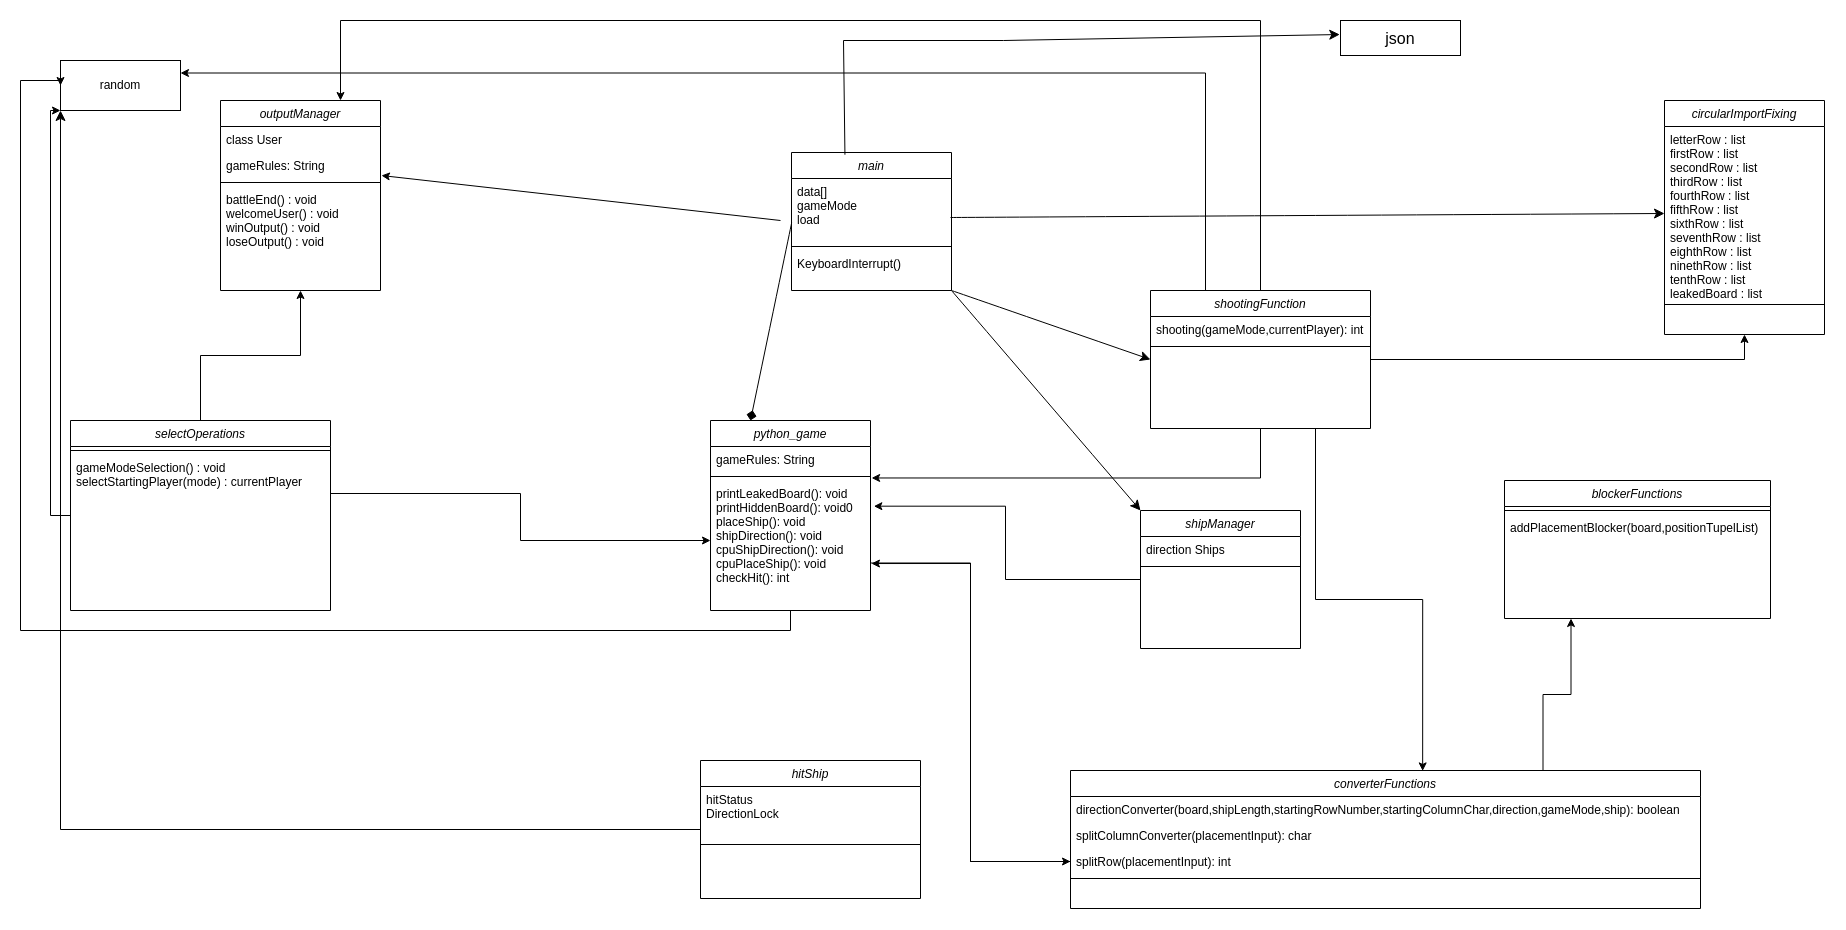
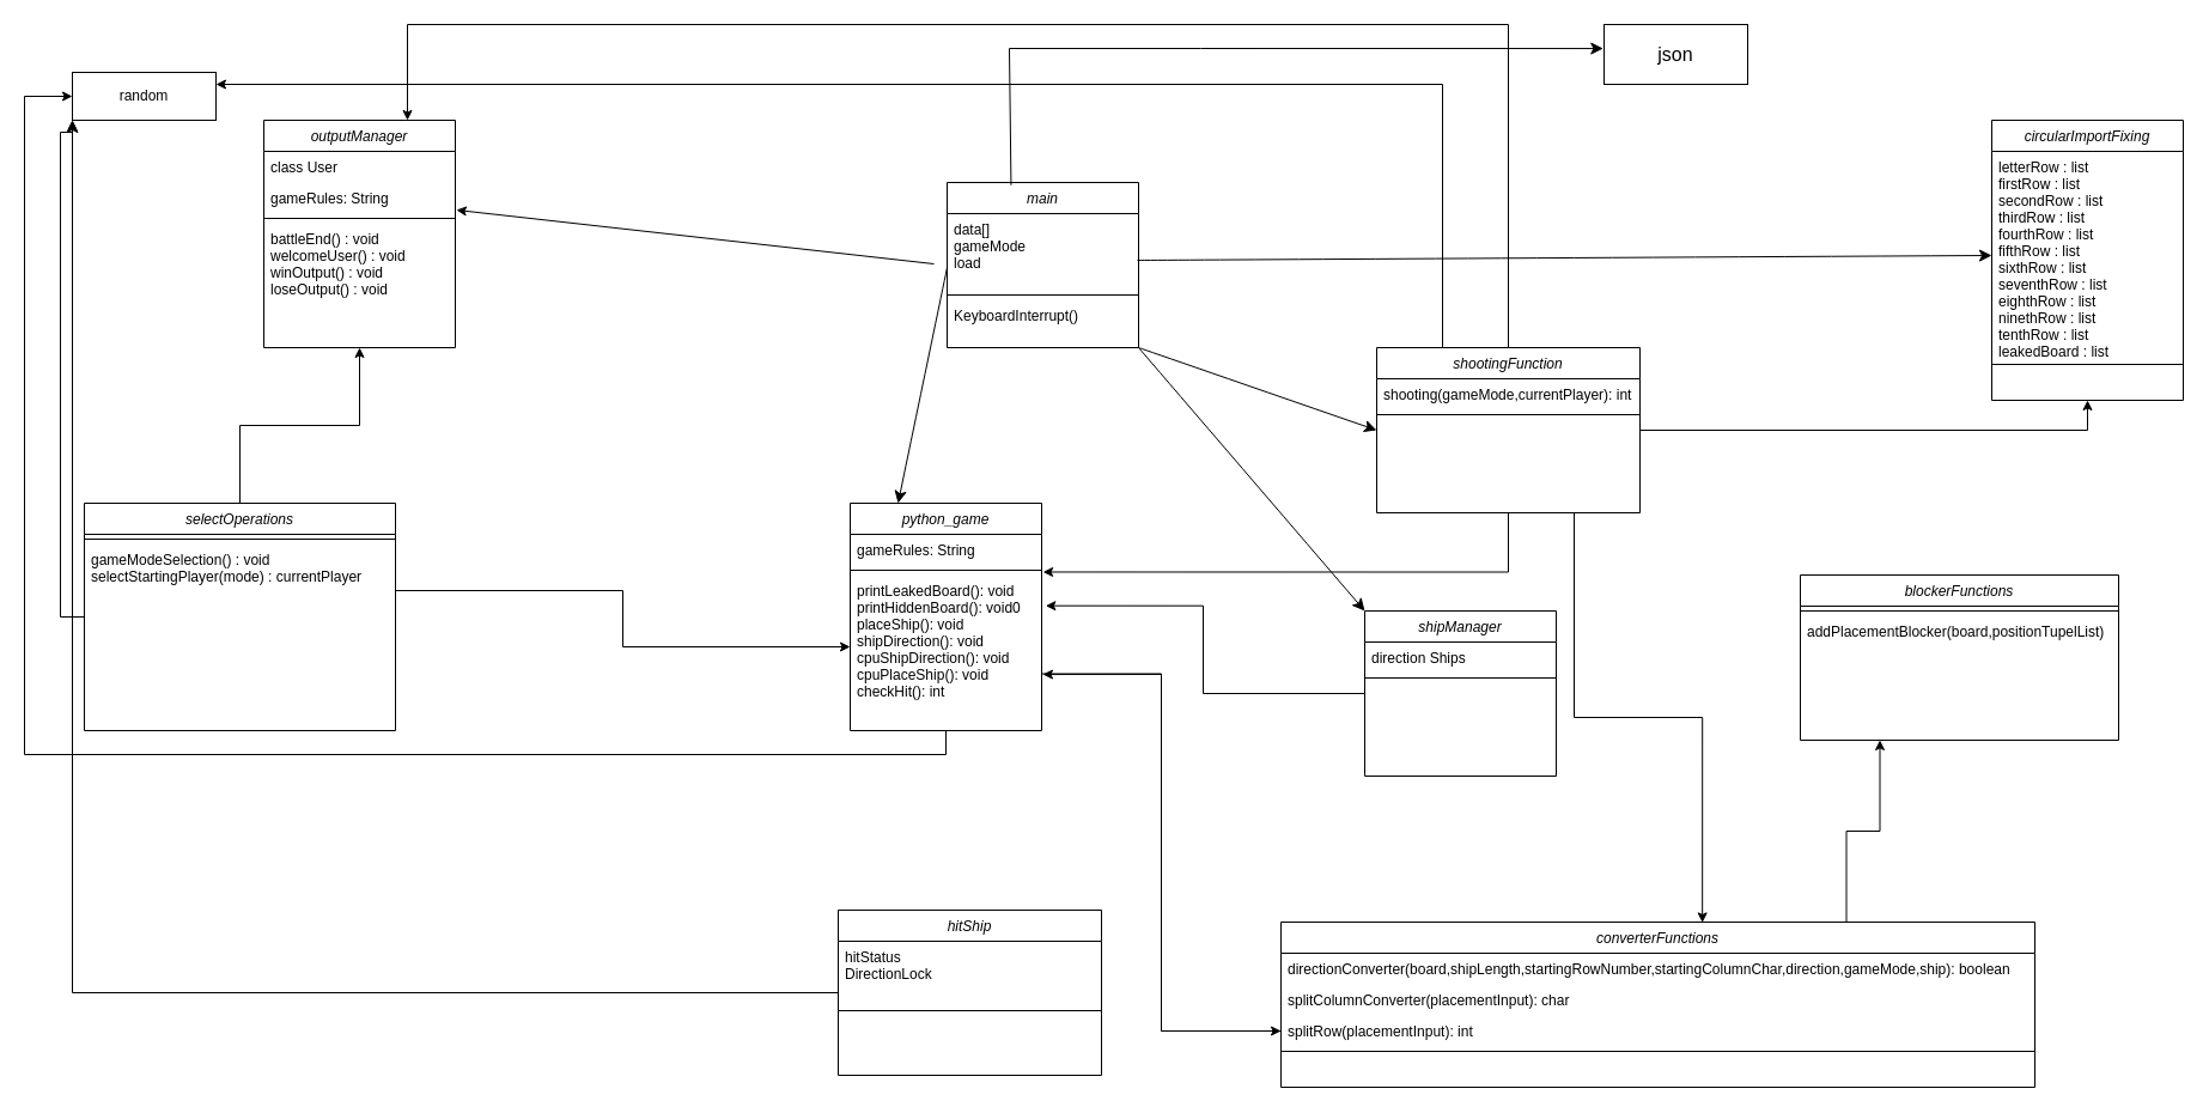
  <mxCell id="0" />
  <mxCell id="1" parent="0" />
  <mxCell id="2" value="main" style="swimlane;fontStyle=2;align=center;verticalAlign=top;childLayout=stackLayout;horizontal=1;startSize=26;horizontalStack=0;resizeParent=1;resizeLast=0;collapsible=1;marginBottom=0;rounded=0;shadow=0;strokeWidth=1;" parent="1" vertex="1"><mxGeometry x="791" y="152" width="160" height="138" as="geometry"><mxRectangle x="230" y="140" width="160" height="26" as="alternateBounds" /></mxGeometry></mxCell>
  <mxCell id="3" value="data[]&#10;gameMode&#10;load" style="text;align=left;verticalAlign=top;spacingLeft=4;spacingRight=4;overflow=hidden;rotatable=0;points=[[0,0.5],[1,0.5]];portConstraint=eastwest;" parent="2" vertex="1"><mxGeometry y="26" width="160" height="64" as="geometry" /></mxCell>
  <mxCell id="4" value="" style="line;html=1;strokeWidth=1;align=left;verticalAlign=middle;spacingTop=-1;spacingLeft=3;spacingRight=3;rotatable=0;labelPosition=right;points=[];portConstraint=eastwest;" parent="2" vertex="1"><mxGeometry y="90" width="160" height="8" as="geometry" /></mxCell>
  <mxCell id="5" value="KeyboardInterrupt()" style="text;align=left;verticalAlign=top;spacingLeft=4;spacingRight=4;overflow=hidden;rotatable=0;points=[[0,0.5],[1,0.5]];portConstraint=eastwest;" parent="2" vertex="1"><mxGeometry y="98" width="160" height="22" as="geometry" /></mxCell>
  <mxCell id="6" value="" style="endArrow=classic;html=1;rounded=0;entryX=1.006;entryY=0.885;entryDx=0;entryDy=0;entryPerimeter=0;" parent="1" target="9" edge="1"><mxGeometry width="50" height="50" relative="1" as="geometry"><mxPoint x="780" y="220" as="sourcePoint" /><mxPoint x="180" y="225" as="targetPoint" /></mxGeometry></mxCell>
  <mxCell id="7" value="outputManager" style="swimlane;fontStyle=2;align=center;verticalAlign=top;childLayout=stackLayout;horizontal=1;startSize=26;horizontalStack=0;resizeParent=1;resizeLast=0;collapsible=1;marginBottom=0;rounded=0;shadow=0;strokeWidth=1;" parent="1" vertex="1"><mxGeometry x="220" y="100" width="160" height="190" as="geometry"><mxRectangle x="230" y="140" width="160" height="26" as="alternateBounds" /></mxGeometry></mxCell>
  <mxCell id="8" value="class User" style="text;align=left;verticalAlign=top;spacingLeft=4;spacingRight=4;overflow=hidden;rotatable=0;points=[[0,0.5],[1,0.5]];portConstraint=eastwest;" parent="7" vertex="1"><mxGeometry y="26" width="160" height="26" as="geometry" /></mxCell>
  <mxCell id="9" value="gameRules: String" style="text;align=left;verticalAlign=top;spacingLeft=4;spacingRight=4;overflow=hidden;rotatable=0;points=[[0,0.5],[1,0.5]];portConstraint=eastwest;rounded=0;shadow=0;html=0;" parent="7" vertex="1"><mxGeometry y="52" width="160" height="26" as="geometry" /></mxCell>
  <mxCell id="10" value="" style="line;html=1;strokeWidth=1;align=left;verticalAlign=middle;spacingTop=-1;spacingLeft=3;spacingRight=3;rotatable=0;labelPosition=right;points=[];portConstraint=eastwest;" parent="7" vertex="1"><mxGeometry y="78" width="160" height="8" as="geometry" /></mxCell>
  <mxCell id="11" value="battleEnd() : void&#10;welcomeUser() : void&#10;winOutput() : void&#10;loseOutput() : void" style="text;align=left;verticalAlign=top;spacingLeft=4;spacingRight=4;overflow=hidden;rotatable=0;points=[[0,0.5],[1,0.5]];portConstraint=eastwest;" parent="7" vertex="1"><mxGeometry y="86" width="160" height="78" as="geometry" /></mxCell>
  <mxCell id="12" style="edgeStyle=orthogonalEdgeStyle;rounded=0;orthogonalLoop=1;jettySize=auto;html=1;entryX=0.5;entryY=1;entryDx=0;entryDy=0;" parent="1" source="14" target="7" edge="1"><mxGeometry relative="1" as="geometry"><mxPoint x="90" y="340" as="targetPoint" /></mxGeometry></mxCell>
  <mxCell id="13" style="edgeStyle=orthogonalEdgeStyle;rounded=0;orthogonalLoop=1;jettySize=auto;html=1;entryX=0;entryY=1;entryDx=0;entryDy=0;" parent="1" source="14" edge="1" target="23"><mxGeometry relative="1" as="geometry"><mxPoint x="37" y="90" as="targetPoint" /><Array as="points"><mxPoint x="50" y="515" /><mxPoint x="50" y="110" /></Array></mxGeometry></mxCell>
  <mxCell id="14" value="selectOperations" style="swimlane;fontStyle=2;align=center;verticalAlign=top;childLayout=stackLayout;horizontal=1;startSize=26;horizontalStack=0;resizeParent=1;resizeLast=0;collapsible=1;marginBottom=0;rounded=0;shadow=0;strokeWidth=1;" parent="1" vertex="1"><mxGeometry x="70" y="420" width="260" height="190" as="geometry"><mxRectangle x="230" y="140" width="160" height="26" as="alternateBounds" /></mxGeometry></mxCell>
  <mxCell id="15" value="" style="line;html=1;strokeWidth=1;align=left;verticalAlign=middle;spacingTop=-1;spacingLeft=3;spacingRight=3;rotatable=0;labelPosition=right;points=[];portConstraint=eastwest;" parent="14" vertex="1"><mxGeometry y="26" width="260" height="8" as="geometry" /></mxCell>
  <mxCell id="16" value="gameModeSelection() : void&#10;selectStartingPlayer(mode) : currentPlayer" style="text;align=left;verticalAlign=top;spacingLeft=4;spacingRight=4;overflow=hidden;rotatable=0;points=[[0,0.5],[1,0.5]];portConstraint=eastwest;" parent="14" vertex="1"><mxGeometry y="34" width="260" height="78" as="geometry" /></mxCell>
  <mxCell id="17" style="edgeStyle=orthogonalEdgeStyle;rounded=0;orthogonalLoop=1;jettySize=auto;html=1;exitX=1;exitY=0.75;exitDx=0;exitDy=0;entryX=0;entryY=0.5;entryDx=0;entryDy=0;" parent="1" source="18" target="33" edge="1"><mxGeometry relative="1" as="geometry" /></mxCell>
  <mxCell id="18" value="python_game" style="swimlane;fontStyle=2;align=center;verticalAlign=top;childLayout=stackLayout;horizontal=1;startSize=26;horizontalStack=0;resizeParent=1;resizeLast=0;collapsible=1;marginBottom=0;rounded=0;shadow=0;strokeWidth=1;" parent="1" vertex="1"><mxGeometry x="710" y="420" width="160" height="190" as="geometry"><mxRectangle x="230" y="140" width="160" height="26" as="alternateBounds" /></mxGeometry></mxCell>
  <mxCell id="19" value="gameRules: String" style="text;align=left;verticalAlign=top;spacingLeft=4;spacingRight=4;overflow=hidden;rotatable=0;points=[[0,0.5],[1,0.5]];portConstraint=eastwest;rounded=0;shadow=0;html=0;" parent="18" vertex="1"><mxGeometry y="26" width="160" height="26" as="geometry" /></mxCell>
  <mxCell id="20" value="" style="line;html=1;strokeWidth=1;align=left;verticalAlign=middle;spacingTop=-1;spacingLeft=3;spacingRight=3;rotatable=0;labelPosition=right;points=[];portConstraint=eastwest;" parent="18" vertex="1"><mxGeometry y="52" width="160" height="8" as="geometry" /></mxCell>
  <mxCell id="21" value="printLeakedBoard(): void&#10;printHiddenBoard(): void0&#10;placeShip(): void&#10;shipDirection(): void&#10;cpuShipDirection(): void&#10;cpuPlaceShip(): void&#10;checkHit(): int" style="text;align=left;verticalAlign=top;spacingLeft=4;spacingRight=4;overflow=hidden;rotatable=0;points=[[0,0.5],[1,0.5]];portConstraint=eastwest;" parent="18" vertex="1"><mxGeometry y="60" width="160" height="120" as="geometry" /></mxCell>
  <mxCell id="22" style="edgeStyle=orthogonalEdgeStyle;rounded=0;orthogonalLoop=1;jettySize=auto;html=1;entryX=0;entryY=0.5;entryDx=0;entryDy=0;" parent="1" source="16" target="21" edge="1"><mxGeometry relative="1" as="geometry" /></mxCell>
- <mxCell id="23" value="random" style="rounded=0;whiteSpace=wrap;html=1;" parent="1" vertex="1"><mxGeometry x="60" y="60" width="120" height="50" as="geometry" /></mxCell>
+ <mxCell id="23" value="random" style="rounded=0;whiteSpace=wrap;html=1;" parent="1" vertex="1"><mxGeometry x="60" y="60" width="120" height="40" as="geometry" /></mxCell>
  <mxCell id="24" style="edgeStyle=orthogonalEdgeStyle;rounded=0;orthogonalLoop=1;jettySize=auto;html=1;entryX=0;entryY=0.5;entryDx=0;entryDy=0;" parent="1" target="23" edge="1"><mxGeometry relative="1" as="geometry"><mxPoint x="790" y="610" as="sourcePoint" /><Array as="points"><mxPoint x="790" y="630" /><mxPoint x="20" y="630" /><mxPoint x="20" y="80" /><mxPoint x="60" y="80" /></Array></mxGeometry></mxCell>
  <mxCell id="25" style="edgeStyle=orthogonalEdgeStyle;rounded=0;orthogonalLoop=1;jettySize=auto;html=1;entryX=1.021;entryY=0.214;entryDx=0;entryDy=0;entryPerimeter=0;" parent="1" source="26" target="21" edge="1"><mxGeometry relative="1" as="geometry" /></mxCell>
  <mxCell id="26" value="shipManager" style="swimlane;fontStyle=2;align=center;verticalAlign=top;childLayout=stackLayout;horizontal=1;startSize=26;horizontalStack=0;resizeParent=1;resizeLast=0;collapsible=1;marginBottom=0;rounded=0;shadow=0;strokeWidth=1;" parent="1" vertex="1"><mxGeometry x="1140" y="510" width="160" height="138" as="geometry"><mxRectangle x="230" y="140" width="160" height="26" as="alternateBounds" /></mxGeometry></mxCell>
  <mxCell id="27" value="direction Ships" style="text;align=left;verticalAlign=top;spacingLeft=4;spacingRight=4;overflow=hidden;rotatable=0;points=[[0,0.5],[1,0.5]];portConstraint=eastwest;" parent="26" vertex="1"><mxGeometry y="26" width="160" height="26" as="geometry" /></mxCell>
  <mxCell id="28" value="" style="line;html=1;strokeWidth=1;align=left;verticalAlign=middle;spacingTop=-1;spacingLeft=3;spacingRight=3;rotatable=0;labelPosition=right;points=[];portConstraint=eastwest;" parent="26" vertex="1"><mxGeometry y="52" width="160" height="8" as="geometry" /></mxCell>
  <mxCell id="29" style="edgeStyle=orthogonalEdgeStyle;rounded=0;orthogonalLoop=1;jettySize=auto;html=1;exitX=0.75;exitY=0;exitDx=0;exitDy=0;entryX=0.25;entryY=1;entryDx=0;entryDy=0;" parent="1" source="30" target="35" edge="1"><mxGeometry relative="1" as="geometry" /></mxCell>
  <mxCell id="30" value="converterFunctions" style="swimlane;fontStyle=2;align=center;verticalAlign=top;childLayout=stackLayout;horizontal=1;startSize=26;horizontalStack=0;resizeParent=1;resizeLast=0;collapsible=1;marginBottom=0;rounded=0;shadow=0;strokeWidth=1;" parent="1" vertex="1"><mxGeometry x="1070" y="770" width="630" height="138" as="geometry"><mxRectangle x="230" y="140" width="160" height="26" as="alternateBounds" /></mxGeometry></mxCell>
  <mxCell id="31" value="directionConverter(board,shipLength,startingRowNumber,startingColumnChar,direction,gameMode,ship): boolean" style="text;align=left;verticalAlign=top;spacingLeft=4;spacingRight=4;overflow=hidden;rotatable=0;points=[[0,0.5],[1,0.5]];portConstraint=eastwest;" parent="30" vertex="1"><mxGeometry y="26" width="630" height="26" as="geometry" /></mxCell>
  <mxCell id="32" value="splitColumnConverter(placementInput): char" style="text;align=left;verticalAlign=top;spacingLeft=4;spacingRight=4;overflow=hidden;rotatable=0;points=[[0,0.5],[1,0.5]];portConstraint=eastwest;rounded=0;shadow=0;html=0;" parent="30" vertex="1"><mxGeometry y="52" width="630" height="26" as="geometry" /></mxCell>
  <mxCell id="33" value="splitRow(placementInput): int" style="text;align=left;verticalAlign=top;spacingLeft=4;spacingRight=4;overflow=hidden;rotatable=0;points=[[0,0.5],[1,0.5]];portConstraint=eastwest;rounded=0;shadow=0;html=0;" parent="30" vertex="1"><mxGeometry y="78" width="630" height="26" as="geometry" /></mxCell>
  <mxCell id="34" value="" style="line;html=1;strokeWidth=1;align=left;verticalAlign=middle;spacingTop=-1;spacingLeft=3;spacingRight=3;rotatable=0;labelPosition=right;points=[];portConstraint=eastwest;" parent="30" vertex="1"><mxGeometry y="104" width="630" height="8" as="geometry" /></mxCell>
  <mxCell id="35" value="blockerFunctions" style="swimlane;fontStyle=2;align=center;verticalAlign=top;childLayout=stackLayout;horizontal=1;startSize=26;horizontalStack=0;resizeParent=1;resizeLast=0;collapsible=1;marginBottom=0;rounded=0;shadow=0;strokeWidth=1;" parent="1" vertex="1"><mxGeometry x="1504" y="480" width="266" height="138" as="geometry"><mxRectangle x="230" y="140" width="160" height="26" as="alternateBounds" /></mxGeometry></mxCell>
  <mxCell id="36" value="" style="line;html=1;strokeWidth=1;align=left;verticalAlign=middle;spacingTop=-1;spacingLeft=3;spacingRight=3;rotatable=0;labelPosition=right;points=[];portConstraint=eastwest;" parent="35" vertex="1"><mxGeometry y="26" width="266" height="8" as="geometry" /></mxCell>
  <mxCell id="37" value="addPlacementBlocker(board,positionTupelList)" style="text;align=left;verticalAlign=top;spacingLeft=4;spacingRight=4;overflow=hidden;rotatable=0;points=[[0,0.5],[1,0.5]];portConstraint=eastwest;" parent="35" vertex="1"><mxGeometry y="34" width="266" height="26" as="geometry" /></mxCell>
  <mxCell id="38" style="edgeStyle=orthogonalEdgeStyle;rounded=0;orthogonalLoop=1;jettySize=auto;html=1;entryX=1.006;entryY=0.692;entryDx=0;entryDy=0;entryPerimeter=0;" parent="1" source="33" target="21" edge="1"><mxGeometry relative="1" as="geometry" /></mxCell>
  <mxCell id="39" value="circularImportFixing" style="swimlane;fontStyle=2;align=center;verticalAlign=top;childLayout=stackLayout;horizontal=1;startSize=26;horizontalStack=0;resizeParent=1;resizeLast=0;collapsible=1;marginBottom=0;rounded=0;shadow=0;strokeWidth=1;" parent="1" vertex="1"><mxGeometry x="1664" y="100" width="160" height="234" as="geometry"><mxRectangle x="230" y="140" width="160" height="26" as="alternateBounds" /></mxGeometry></mxCell>
  <mxCell id="40" value="letterRow : list&#10;firstRow : list&#10;secondRow : list&#10;thirdRow : list&#10;fourthRow : list&#10;fifthRow : list&#10;sixthRow : list&#10;seventhRow : list&#10;eighthRow : list&#10;ninethRow : list&#10;tenthRow : list&#10;leakedBoard : list" style="text;align=left;verticalAlign=top;spacingLeft=4;spacingRight=4;overflow=hidden;rotatable=0;points=[[0,0.5],[1,0.5]];portConstraint=eastwest;" parent="39" vertex="1"><mxGeometry y="26" width="160" height="174" as="geometry" /></mxCell>
  <mxCell id="41" value="" style="line;html=1;strokeWidth=1;align=left;verticalAlign=middle;spacingTop=-1;spacingLeft=3;spacingRight=3;rotatable=0;labelPosition=right;points=[];portConstraint=eastwest;" parent="39" vertex="1"><mxGeometry y="200" width="160" height="8" as="geometry" /></mxCell>
  <mxCell id="42" style="edgeStyle=orthogonalEdgeStyle;rounded=0;orthogonalLoop=1;jettySize=auto;html=1;exitX=1;exitY=0.5;exitDx=0;exitDy=0;entryX=0.5;entryY=1;entryDx=0;entryDy=0;" parent="1" source="47" target="39" edge="1"><mxGeometry relative="1" as="geometry" /></mxCell>
  <mxCell id="43" style="edgeStyle=orthogonalEdgeStyle;rounded=0;orthogonalLoop=1;jettySize=auto;html=1;exitX=0.75;exitY=1;exitDx=0;exitDy=0;entryX=0.559;entryY=0.003;entryDx=0;entryDy=0;entryPerimeter=0;" parent="1" source="47" target="30" edge="1"><mxGeometry relative="1" as="geometry" /></mxCell>
  <mxCell id="44" style="edgeStyle=orthogonalEdgeStyle;rounded=0;orthogonalLoop=1;jettySize=auto;html=1;entryX=1.007;entryY=-0.021;entryDx=0;entryDy=0;entryPerimeter=0;" parent="1" source="47" target="21" edge="1"><mxGeometry relative="1" as="geometry" /></mxCell>
  <mxCell id="45" style="edgeStyle=orthogonalEdgeStyle;rounded=0;orthogonalLoop=1;jettySize=auto;html=1;" parent="1" source="47" edge="1"><mxGeometry relative="1" as="geometry"><mxPoint x="340" y="100" as="targetPoint" /><Array as="points"><mxPoint x="1260" y="20" /><mxPoint x="340" y="20" /></Array></mxGeometry></mxCell>
  <mxCell id="46" style="edgeStyle=orthogonalEdgeStyle;rounded=0;orthogonalLoop=1;jettySize=auto;html=1;exitX=0.25;exitY=0;exitDx=0;exitDy=0;entryX=1;entryY=0.25;entryDx=0;entryDy=0;" parent="1" source="47" target="23" edge="1"><mxGeometry relative="1" as="geometry" /></mxCell>
  <mxCell id="47" value="shootingFunction" style="swimlane;fontStyle=2;align=center;verticalAlign=top;childLayout=stackLayout;horizontal=1;startSize=26;horizontalStack=0;resizeParent=1;resizeLast=0;collapsible=1;marginBottom=0;rounded=0;shadow=0;strokeWidth=1;" parent="1" vertex="1"><mxGeometry x="1150" y="290" width="220" height="138" as="geometry"><mxRectangle x="230" y="140" width="160" height="26" as="alternateBounds" /></mxGeometry></mxCell>
  <mxCell id="48" value="shooting(gameMode,currentPlayer): int" style="text;align=left;verticalAlign=top;spacingLeft=4;spacingRight=4;overflow=hidden;rotatable=0;points=[[0,0.5],[1,0.5]];portConstraint=eastwest;" parent="47" vertex="1"><mxGeometry y="26" width="220" height="26" as="geometry" /></mxCell>
  <mxCell id="49" value="" style="line;html=1;strokeWidth=1;align=left;verticalAlign=middle;spacingTop=-1;spacingLeft=3;spacingRight=3;rotatable=0;labelPosition=right;points=[];portConstraint=eastwest;" parent="47" vertex="1"><mxGeometry y="52" width="220" height="8" as="geometry" /></mxCell>
  <mxCell id="50" value="" style="endArrow=classic;html=1;rounded=0;fontSize=12;startSize=8;endSize=8;exitX=0.334;exitY=0.016;exitDx=0;exitDy=0;exitPerimeter=0;endFill=1;entryX=-0.006;entryY=0.401;entryDx=0;entryDy=0;entryPerimeter=0;" edge="1" parent="1" source="2" target="51"><mxGeometry width="50" height="50" relative="1" as="geometry"><mxPoint x="1150" y="250" as="sourcePoint" /><mxPoint x="1336" y="43" as="targetPoint" /><Array as="points"><mxPoint x="843" y="40" /><mxPoint x="1003" y="40" /></Array></mxGeometry></mxCell>
- <mxCell id="51" value="json" style="rounded=0;whiteSpace=wrap;html=1;fontSize=16;" vertex="1" parent="1"><mxGeometry x="1340" y="20" width="120" height="35" as="geometry" /></mxCell>
- <mxCell id="52" value="" style="endArrow=diamond;html=1;rounded=0;fontSize=12;startSize=8;endSize=8;curved=1;exitX=0.001;exitY=0.692;exitDx=0;exitDy=0;entryX=0.25;entryY=0;entryDx=0;entryDy=0;exitPerimeter=0;" edge="1" parent="1" source="3" target="18"><mxGeometry width="50" height="50" relative="1" as="geometry"><mxPoint x="870" y="290" as="sourcePoint" /><mxPoint x="790" y="400" as="targetPoint" /></mxGeometry></mxCell>
+ <mxCell id="51" value="json" style="rounded=0;whiteSpace=wrap;html=1;fontSize=16;" vertex="1" parent="1"><mxGeometry x="1340" y="20" width="120" height="50" as="geometry" /></mxCell>
+ <mxCell id="52" value="" style="endArrow=classic;html=1;rounded=0;fontSize=12;startSize=8;endSize=8;curved=1;exitX=0.001;exitY=0.692;exitDx=0;exitDy=0;entryX=0.25;entryY=0;entryDx=0;entryDy=0;exitPerimeter=0;" edge="1" parent="1" source="3" target="18"><mxGeometry width="50" height="50" relative="1" as="geometry"><mxPoint x="870" y="290" as="sourcePoint" /><mxPoint x="790" y="400" as="targetPoint" /></mxGeometry></mxCell>
  <mxCell id="53" value="" style="endArrow=classic;html=1;rounded=0;fontSize=12;startSize=8;endSize=8;curved=1;exitX=1;exitY=0.5;exitDx=0;exitDy=0;entryX=0;entryY=0.5;entryDx=0;entryDy=0;" edge="1" parent="1" target="40"><mxGeometry width="50" height="50" relative="1" as="geometry"><mxPoint x="950" y="217" as="sourcePoint" /><mxPoint x="1340" y="200" as="targetPoint" /></mxGeometry></mxCell>
  <mxCell id="54" value="" style="endArrow=classic;html=1;rounded=0;fontSize=12;startSize=8;endSize=8;curved=1;exitX=1;exitY=1;exitDx=0;exitDy=0;entryX=0;entryY=0;entryDx=0;entryDy=0;" edge="1" parent="1" source="2" target="26"><mxGeometry width="50" height="50" relative="1" as="geometry"><mxPoint x="1140" y="580" as="sourcePoint" /><mxPoint x="1190" y="530" as="targetPoint" /></mxGeometry></mxCell>
  <mxCell id="55" value="" style="endArrow=classic;html=1;rounded=0;fontSize=12;startSize=8;endSize=8;curved=1;exitX=1;exitY=1;exitDx=0;exitDy=0;entryX=0;entryY=0.5;entryDx=0;entryDy=0;" edge="1" parent="1" source="2" target="47"><mxGeometry width="50" height="50" relative="1" as="geometry"><mxPoint x="1140" y="580" as="sourcePoint" /><mxPoint x="1190" y="530" as="targetPoint" /></mxGeometry></mxCell>
  <mxCell id="56" value="hitShip" style="swimlane;fontStyle=2;align=center;verticalAlign=top;childLayout=stackLayout;horizontal=1;startSize=26;horizontalStack=0;resizeParent=1;resizeLast=0;collapsible=1;marginBottom=0;rounded=0;shadow=0;strokeWidth=1;" vertex="1" parent="1"><mxGeometry x="700" y="760" width="220" height="138" as="geometry"><mxRectangle x="230" y="140" width="160" height="26" as="alternateBounds" /></mxGeometry></mxCell>
  <mxCell id="57" value="hitStatus&#10;DirectionLock" style="text;align=left;verticalAlign=top;spacingLeft=4;spacingRight=4;overflow=hidden;rotatable=0;points=[[0,0.5],[1,0.5]];portConstraint=eastwest;" vertex="1" parent="56"><mxGeometry y="26" width="220" height="54" as="geometry" /></mxCell>
  <mxCell id="58" value="" style="line;html=1;strokeWidth=1;align=left;verticalAlign=middle;spacingTop=-1;spacingLeft=3;spacingRight=3;rotatable=0;labelPosition=right;points=[];portConstraint=eastwest;" vertex="1" parent="56"><mxGeometry y="80" width="220" height="8" as="geometry" /></mxCell>
  <mxCell id="59" value="" style="endArrow=classic;html=1;rounded=0;fontSize=12;startSize=8;endSize=8;exitX=0;exitY=0.5;exitDx=0;exitDy=0;entryX=0;entryY=1;entryDx=0;entryDy=0;" edge="1" parent="1" source="56" target="23"><mxGeometry width="50" height="50" relative="1" as="geometry"><mxPoint x="410" y="680" as="sourcePoint" /><mxPoint x="460" y="630" as="targetPoint" /><Array as="points"><mxPoint x="60" y="829" /></Array></mxGeometry></mxCell>
